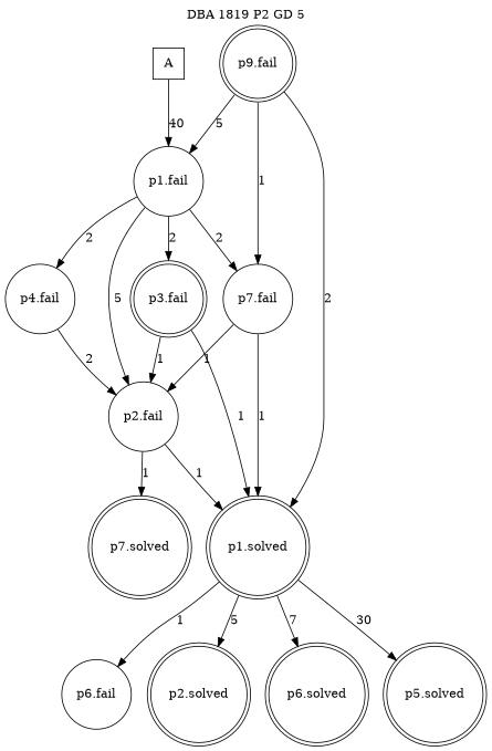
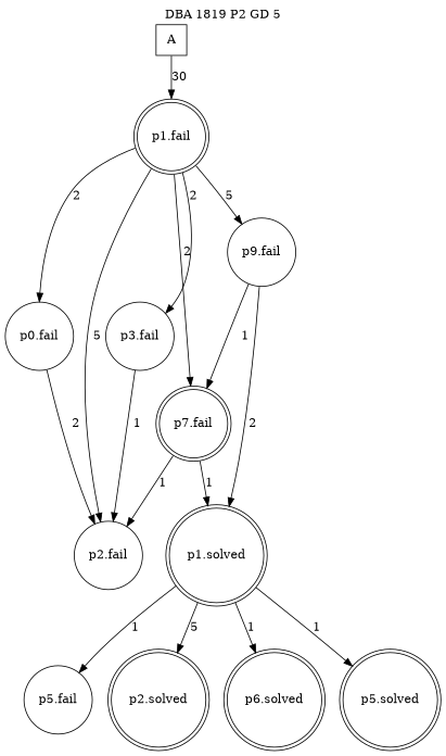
  digraph {
    label=" DBA 1819 P2 GD 5 "
    labelloc=tl
    rankdir=TB
    node [shape=circle]
    n1 [label=A shape=square]
-   n2 [label="p1.fail"]
-   n3 [label="p4.fail"]
+   n2 [label="p1.fail" shape=doublecircle]
+   n3 [label="p0.fail"]
    n4 [label="p2.fail"]
-   n5 [label="p9.fail" shape=doublecircle]
-   n6 [label="p7.fail"]
-   n7 [label="p3.fail" shape=doublecircle]
+   n5 [label="p9.fail"]
+   n6 [label="p7.fail" shape=doublecircle]
+   n7 [label="p3.fail"]
    n8 [label="p1.solved" shape=doublecircle]
-   n9 [label="p7.solved" shape=doublecircle]
-   n10 [label="p6.fail"]
+   n10 [label="p5.fail"]
    n11 [label="p2.solved" shape=doublecircle]
    n12 [label="p6.solved" shape=doublecircle]
    n13 [label="p5.solved" shape=doublecircle]
-   n1 -> n2 [label=40]
+   n1 -> n2 [label=30]
    n2 -> n3 [label=2]
    n2 -> n4 [label=5]
-   n5 -> n2 [label=5]
+   n2 -> n5 [label=5]
    n2 -> n6 [label=2]
    n2 -> n7 [label=2]
    n3 -> n4 [label=2]
-   n4 -> n8 [label=1]
-   n4 -> n9 [label=1]
    n5 -> n6 [label=1]
    n5 -> n8 [label=2]
    n6 -> n4 [label=1]
    n6 -> n8 [label=1]
    n7 -> n4 [label=1]
-   n7 -> n8 [label=1]
    n8 -> n10 [label=1]
    n8 -> n11 [label=5]
-   n8 -> n12 [label=7]
-   n8 -> n13 [label=30]
+   n8 -> n12 [label=1]
+   n8 -> n13 [label=1]
  }
